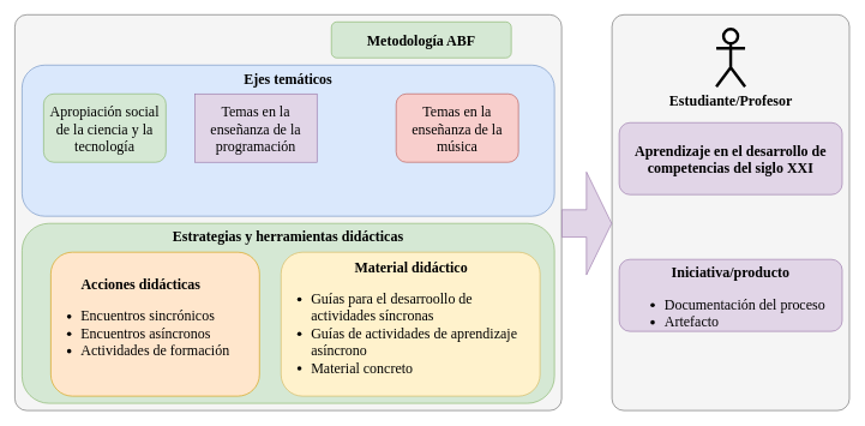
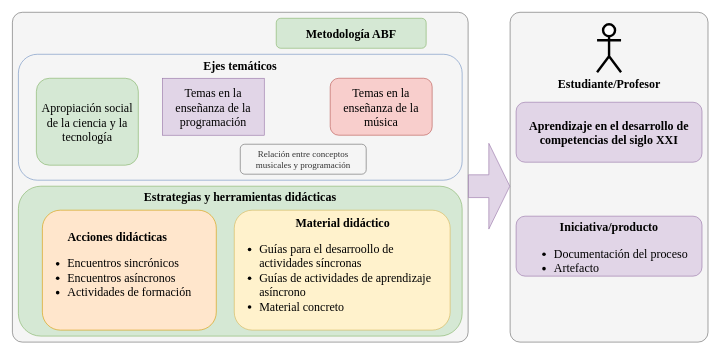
  <mxCell id="0" />
  <mxCell id="1" parent="0" />
  <mxCell id="2" value="" style="rounded=1;whiteSpace=wrap;html=1;hachureGap=4;fontFamily=Architects Daughter;fontSource=https%3A%2F%2Ffonts.googleapis.com%2Fcss%3Ffamily%3DArchitects%2BDaughter;fontSize=20;fillColor=#f5f5f5;fontColor=#333333;strokeColor=#666666;arcSize=3;" parent="1" vertex="1"><mxGeometry x="20" y="20" width="760" height="550" as="geometry" /></mxCell>
  <mxCell id="3" value="" style="rounded=1;whiteSpace=wrap;html=1;hachureGap=4;fontFamily=Architects Daughter;fontSource=https%3A%2F%2Ffonts.googleapis.com%2Fcss%3Ffamily%3DArchitects%2BDaughter;fontSize=20;fillColor=#f5f5f5;fontColor=#333333;strokeColor=#666666;arcSize=5;" parent="1" vertex="1"><mxGeometry x="850" y="20" width="330" height="550" as="geometry" /></mxCell>
  <mxCell id="4" value="Estrategias y herramientas didácticas" style="rounded=1;whiteSpace=wrap;html=1;hachureGap=4;fontFamily=Architects Daughter;fontSource=https%3A%2F%2Ffonts.googleapis.com%2Fcss%3Ffamily%3DArchitects%2BDaughter;fontSize=20;verticalAlign=top;fillColor=#d5e8d4;strokeColor=#82b366;fontStyle=1;" parent="1" vertex="1"><mxGeometry x="30" y="310" width="740" height="250" as="geometry" /></mxCell>
  <mxCell id="5" value="&lt;div style=&quot;text-align: center;&quot;&gt;&lt;b&gt;Material didáctico&lt;/b&gt;&lt;/div&gt;&lt;ul&gt;&lt;li&gt;Guías para el desarroollo de actividades síncronas&lt;/li&gt;&lt;li&gt;Guías de actividades de aprendizaje asíncrono&lt;/li&gt;&lt;li&gt;Material concreto&lt;/li&gt;&lt;/ul&gt;" style="rounded=1;whiteSpace=wrap;html=1;hachureGap=4;fontFamily=Architects Daughter;fontSource=https%3A%2F%2Ffonts.googleapis.com%2Fcss%3Ffamily%3DArchitects%2BDaughter;fontSize=20;align=left;fillColor=#fff2cc;strokeColor=#d6b656;" parent="1" vertex="1"><mxGeometry x="390" y="350" width="360" height="200" as="geometry" /></mxCell>
  <mxCell id="6" value="&lt;div style=&quot;text-align: center;&quot;&gt;&lt;b&gt;Acciones didácticas&lt;/b&gt;&lt;/div&gt;&lt;ul&gt;&lt;li&gt;Encuentros sincrónicos&lt;/li&gt;&lt;li&gt;Encuentros asíncronos&lt;/li&gt;&lt;li&gt;Actividades de formación&lt;/li&gt;&lt;/ul&gt;" style="rounded=1;whiteSpace=wrap;html=1;hachureGap=4;fontFamily=Architects Daughter;fontSource=https%3A%2F%2Ffonts.googleapis.com%2Fcss%3Ffamily%3DArchitects%2BDaughter;fontSize=20;align=left;fillColor=#ffe6cc;strokeColor=#d79b00;" parent="1" vertex="1"><mxGeometry x="70" y="350" width="290" height="200" as="geometry" /></mxCell>
- <mxCell id="7" value="Ejes temáticos" style="rounded=1;whiteSpace=wrap;html=1;hachureGap=4;fontFamily=Architects Daughter;fontSource=https%3A%2F%2Ffonts.googleapis.com%2Fcss%3Ffamily%3DArchitects%2BDaughter;fontSize=20;verticalAlign=top;fontStyle=1;fillColor=#dae8fc;strokeColor=#6c8ebf;" parent="1" vertex="1"><mxGeometry x="30" y="90" width="740" height="210" as="geometry" /></mxCell>
- <mxCell id="8" value="Apropiación social de la ciencia y la tecnología" style="rounded=1;whiteSpace=wrap;html=1;hachureGap=4;fontFamily=Architects Daughter;fontSource=https%3A%2F%2Ffonts.googleapis.com%2Fcss%3Ffamily%3DArchitects%2BDaughter;fontSize=20;fillColor=#d5e8d4;strokeColor=#82b366;" parent="1" vertex="1"><mxGeometry x="60" y="130" width="170" height="95" as="geometry" /></mxCell>
+ <mxCell id="7" value="Ejes temáticos" style="rounded=1;whiteSpace=wrap;html=1;hachureGap=4;fontFamily=Architects Daughter;fontSource=https%3A%2F%2Ffonts.googleapis.com%2Fcss%3Ffamily%3DArchitects%2BDaughter;fontSize=20;verticalAlign=top;fontStyle=1;fillColor=#f5f5f5;strokeColor=#6c8ebf;" parent="1" vertex="1"><mxGeometry x="30" y="90" width="740" height="210" as="geometry" /></mxCell>
+ <mxCell id="8" value="Apropiación social de la ciencia y la tecnología" style="rounded=1;whiteSpace=wrap;html=1;hachureGap=4;fontFamily=Architects Daughter;fontSource=https%3A%2F%2Ffonts.googleapis.com%2Fcss%3Ffamily%3DArchitects%2BDaughter;fontSize=20;fillColor=#d5e8d4;strokeColor=#82b366;" parent="1" vertex="1"><mxGeometry x="60" y="130" width="170" height="145" as="geometry" /></mxCell>
  <mxCell id="9" value="Temas en la enseñanza de la música" style="rounded=1;whiteSpace=wrap;html=1;hachureGap=4;fontFamily=Architects Daughter;fontSource=https%3A%2F%2Ffonts.googleapis.com%2Fcss%3Ffamily%3DArchitects%2BDaughter;fontSize=20;fillColor=#f8cecc;strokeColor=#b85450;" parent="1" vertex="1"><mxGeometry x="550" y="130" width="170" height="95" as="geometry" /></mxCell>
  <mxCell id="10" value="Temas en la enseñanza de la programación" style="whiteSpace=wrap;html=1;hachureGap=4;fontFamily=Architects Daughter;fontSource=https%3A%2F%2Ffonts.googleapis.com%2Fcss%3Ffamily%3DArchitects%2BDaughter;fontSize=20;fillColor=#e1d5e7;strokeColor=#9673a6;rounded=0;" parent="1" vertex="1"><mxGeometry x="270" y="130" width="170" height="95" as="geometry" /></mxCell>
+ <mxCell id="11" value="Relación entre conceptos musicales y programación" style="rounded=1;whiteSpace=wrap;html=1;hachureGap=4;fontFamily=Architects Daughter;fontSource=https%3A%2F%2Ffonts.googleapis.com%2Fcss%3Ffamily%3DArchitects%2BDaughter;fontSize=15;fillColor=#f5f5f5;fontColor=#333333;strokeColor=#666666;" parent="1" vertex="1"><mxGeometry x="400" y="240" width="210" height="50" as="geometry" /></mxCell>
  <mxCell id="12" value="&lt;br&gt;&lt;b&gt;Iniciativa/producto&lt;/b&gt;&lt;br&gt;&lt;ul&gt;&lt;li style=&quot;text-align: left;&quot;&gt;Documentación del proceso&lt;/li&gt;&lt;li style=&quot;text-align: left;&quot;&gt;Artefacto&lt;/li&gt;&lt;/ul&gt;" style="rounded=1;whiteSpace=wrap;html=1;hachureGap=4;fontFamily=Architects Daughter;fontSource=https%3A%2F%2Ffonts.googleapis.com%2Fcss%3Ffamily%3DArchitects%2BDaughter;fontSize=20;fillColor=#e1d5e7;strokeColor=#9673a6;" parent="1" vertex="1"><mxGeometry x="860" y="360" width="310" height="100" as="geometry" /></mxCell>
  <mxCell id="13" value="Metodología ABF" style="rounded=1;whiteSpace=wrap;html=1;hachureGap=4;fontFamily=Architects Daughter;fontSource=https%3A%2F%2Ffonts.googleapis.com%2Fcss%3Ffamily%3DArchitects%2BDaughter;fontSize=20;fillColor=#d5e8d4;strokeColor=#82b366;fontStyle=1;" parent="1" vertex="1"><mxGeometry x="460" y="30" width="250" height="50" as="geometry" /></mxCell>
  <mxCell id="14" value="Aprendizaje en el desarrollo de competencias del siglo XXI" style="rounded=1;whiteSpace=wrap;html=1;hachureGap=4;fontFamily=Architects Daughter;fontSource=https%3A%2F%2Ffonts.googleapis.com%2Fcss%3Ffamily%3DArchitects%2BDaughter;fontSize=20;fillColor=#e1d5e7;strokeColor=#9673a6;fontStyle=1;" parent="1" vertex="1"><mxGeometry x="860" y="170" width="310" height="100" as="geometry" /></mxCell>
  <mxCell id="15" value="&lt;b&gt;Estudiante/Profesor&lt;/b&gt;" style="shape=umlActor;verticalLabelPosition=bottom;verticalAlign=top;html=1;outlineConnect=0;hachureGap=4;fontFamily=Architects Daughter;fontSource=https%3A%2F%2Ffonts.googleapis.com%2Fcss%3Ffamily%3DArchitects%2BDaughter;fontSize=20;strokeWidth=4;" parent="1" vertex="1"><mxGeometry x="995" y="40" width="40" height="80" as="geometry" /></mxCell>
  <mxCell id="16" value="" style="shape=flexArrow;endArrow=classic;html=1;rounded=0;hachureGap=4;fontFamily=Architects Daughter;fontSource=https%3A%2F%2Ffonts.googleapis.com%2Fcss%3Ffamily%3DArchitects%2BDaughter;fontSize=16;endWidth=104;endSize=11.33;width=38;fillColor=#e1d5e7;strokeColor=#9673a6;" parent="1" edge="1"><mxGeometry width="50" height="50" relative="1" as="geometry"><mxPoint x="780" y="310" as="sourcePoint" /><mxPoint x="850" y="310" as="targetPoint" /></mxGeometry></mxCell>
